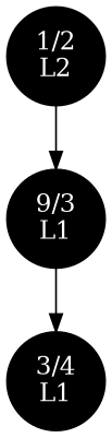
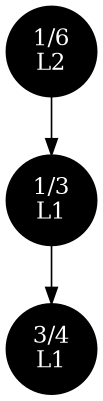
  digraph {
    node [fillcolor=black fontcolor=white shape=circle style=filled]
-   n1 [label="1/2\nL2"]
-   n2 [label="9/3\nL1"]
+   n1 [label="1/6\nL2"]
+   n2 [label="1/3\nL1"]
    n3 [label="3/4\nL1"]
    n1 -> n2
    n2 -> n3
  }
